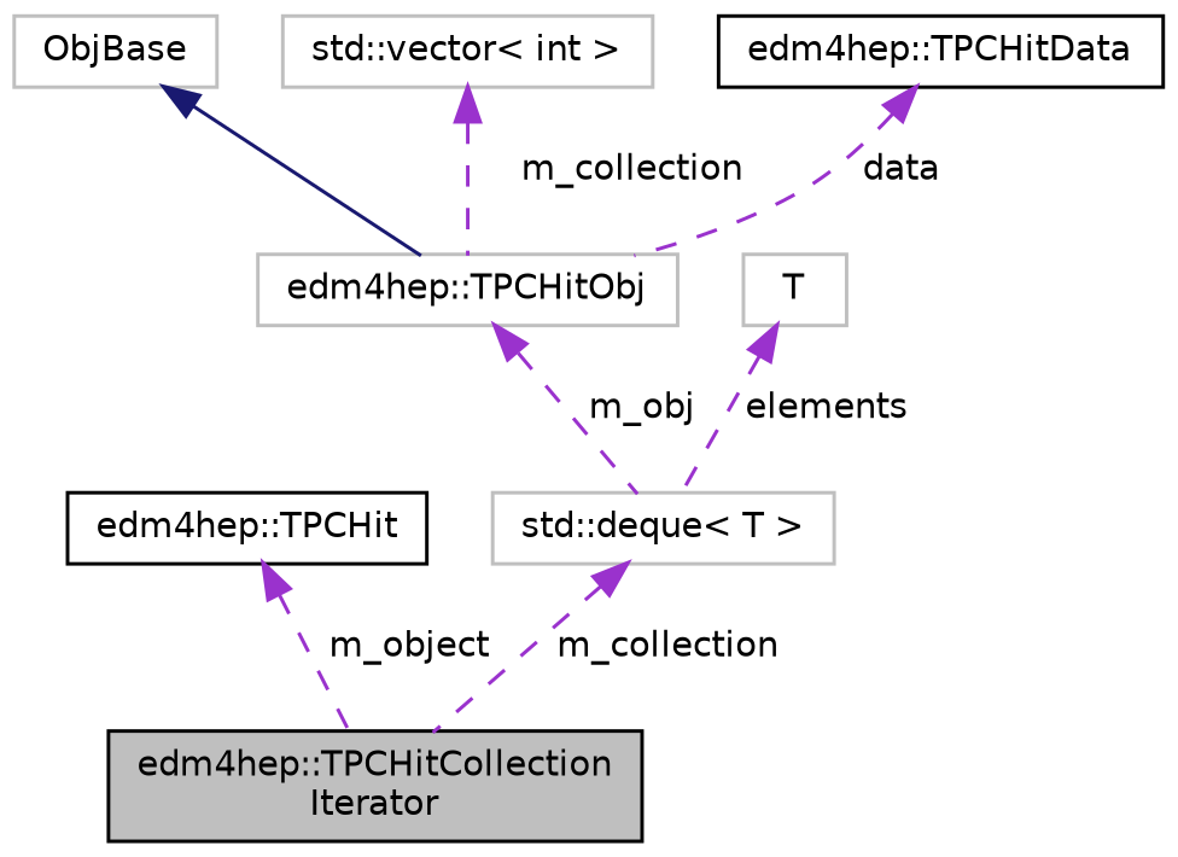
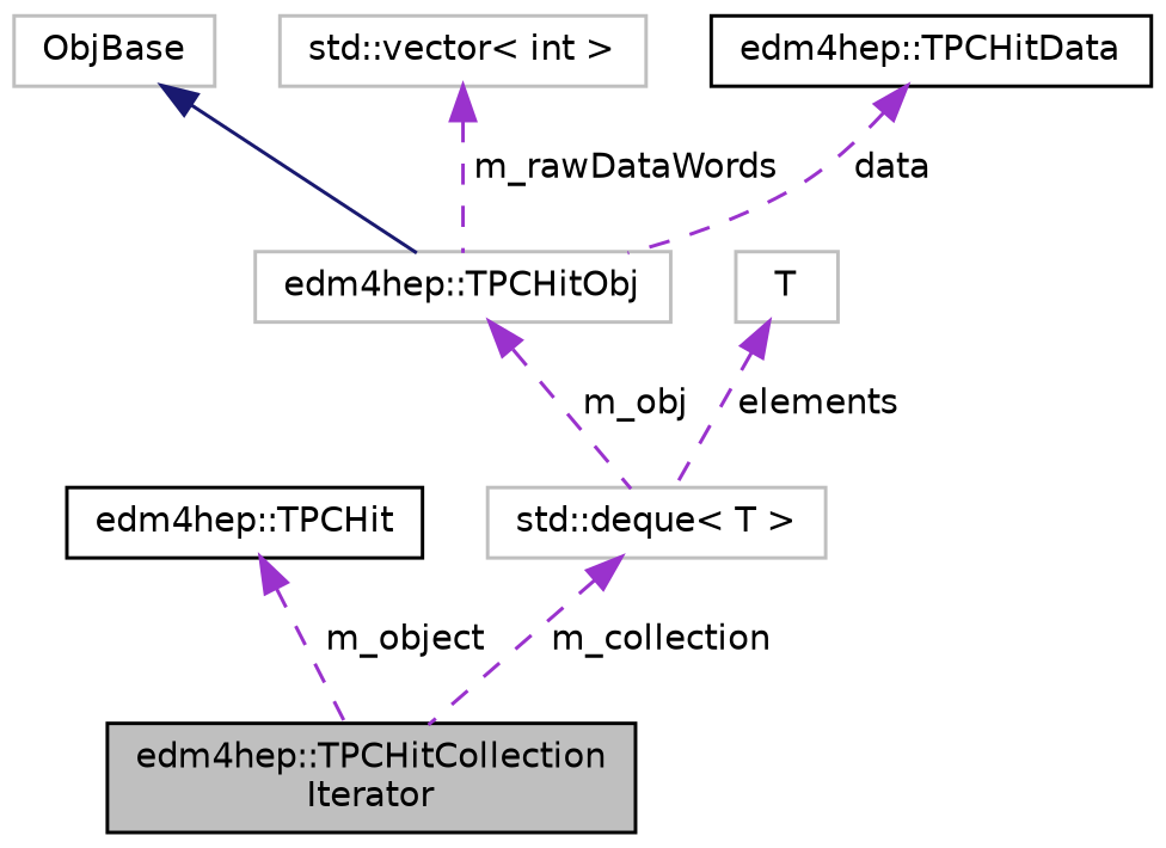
  digraph {
    node [color=grey75 fillcolor=white fontname=Helvetica fontsize=10 shape=record style=filled]
    edge [color=darkorchid3 dir=back fontname=Helvetica fontsize=10 labelfontname=Helvetica labelfontsize=10 style=dashed]
    n1 [color=black fillcolor=grey75 fontcolor=black height=0.2 label="edm4hep::TPCHitCollection\lIterator" width=0.4]
    n2 [color=black height=0.2 label="edm4hep::TPCHit" width=0.4]
    n3 [height=0.2 label="edm4hep::TPCHitObj" width=0.4]
    n4 [height=0.2 label="std::deque\< T \>" width=0.4]
    n5 [height=0.2 label=ObjBase width=0.4]
    n6 [height=0.2 label="std::vector\< int \>" width=0.4]
    n7 [color=black height=0.2 label="edm4hep::TPCHitData" width=0.4]
    n8 [height=0.2 label=T width=0.4]
    n2 -> n1 [label=" m_object"]
    n3 -> n4 [label=" m_obj"]
    n4 -> n1 [label=" m_collection"]
    n5 -> n3 [color=midnightblue style=solid]
-   n6 -> n3 [label=" m_collection"]
+   n6 -> n3 [label=" m_rawDataWords"]
    n7 -> n3 [label=" data"]
    n8 -> n4 [label=" elements"]
  }
